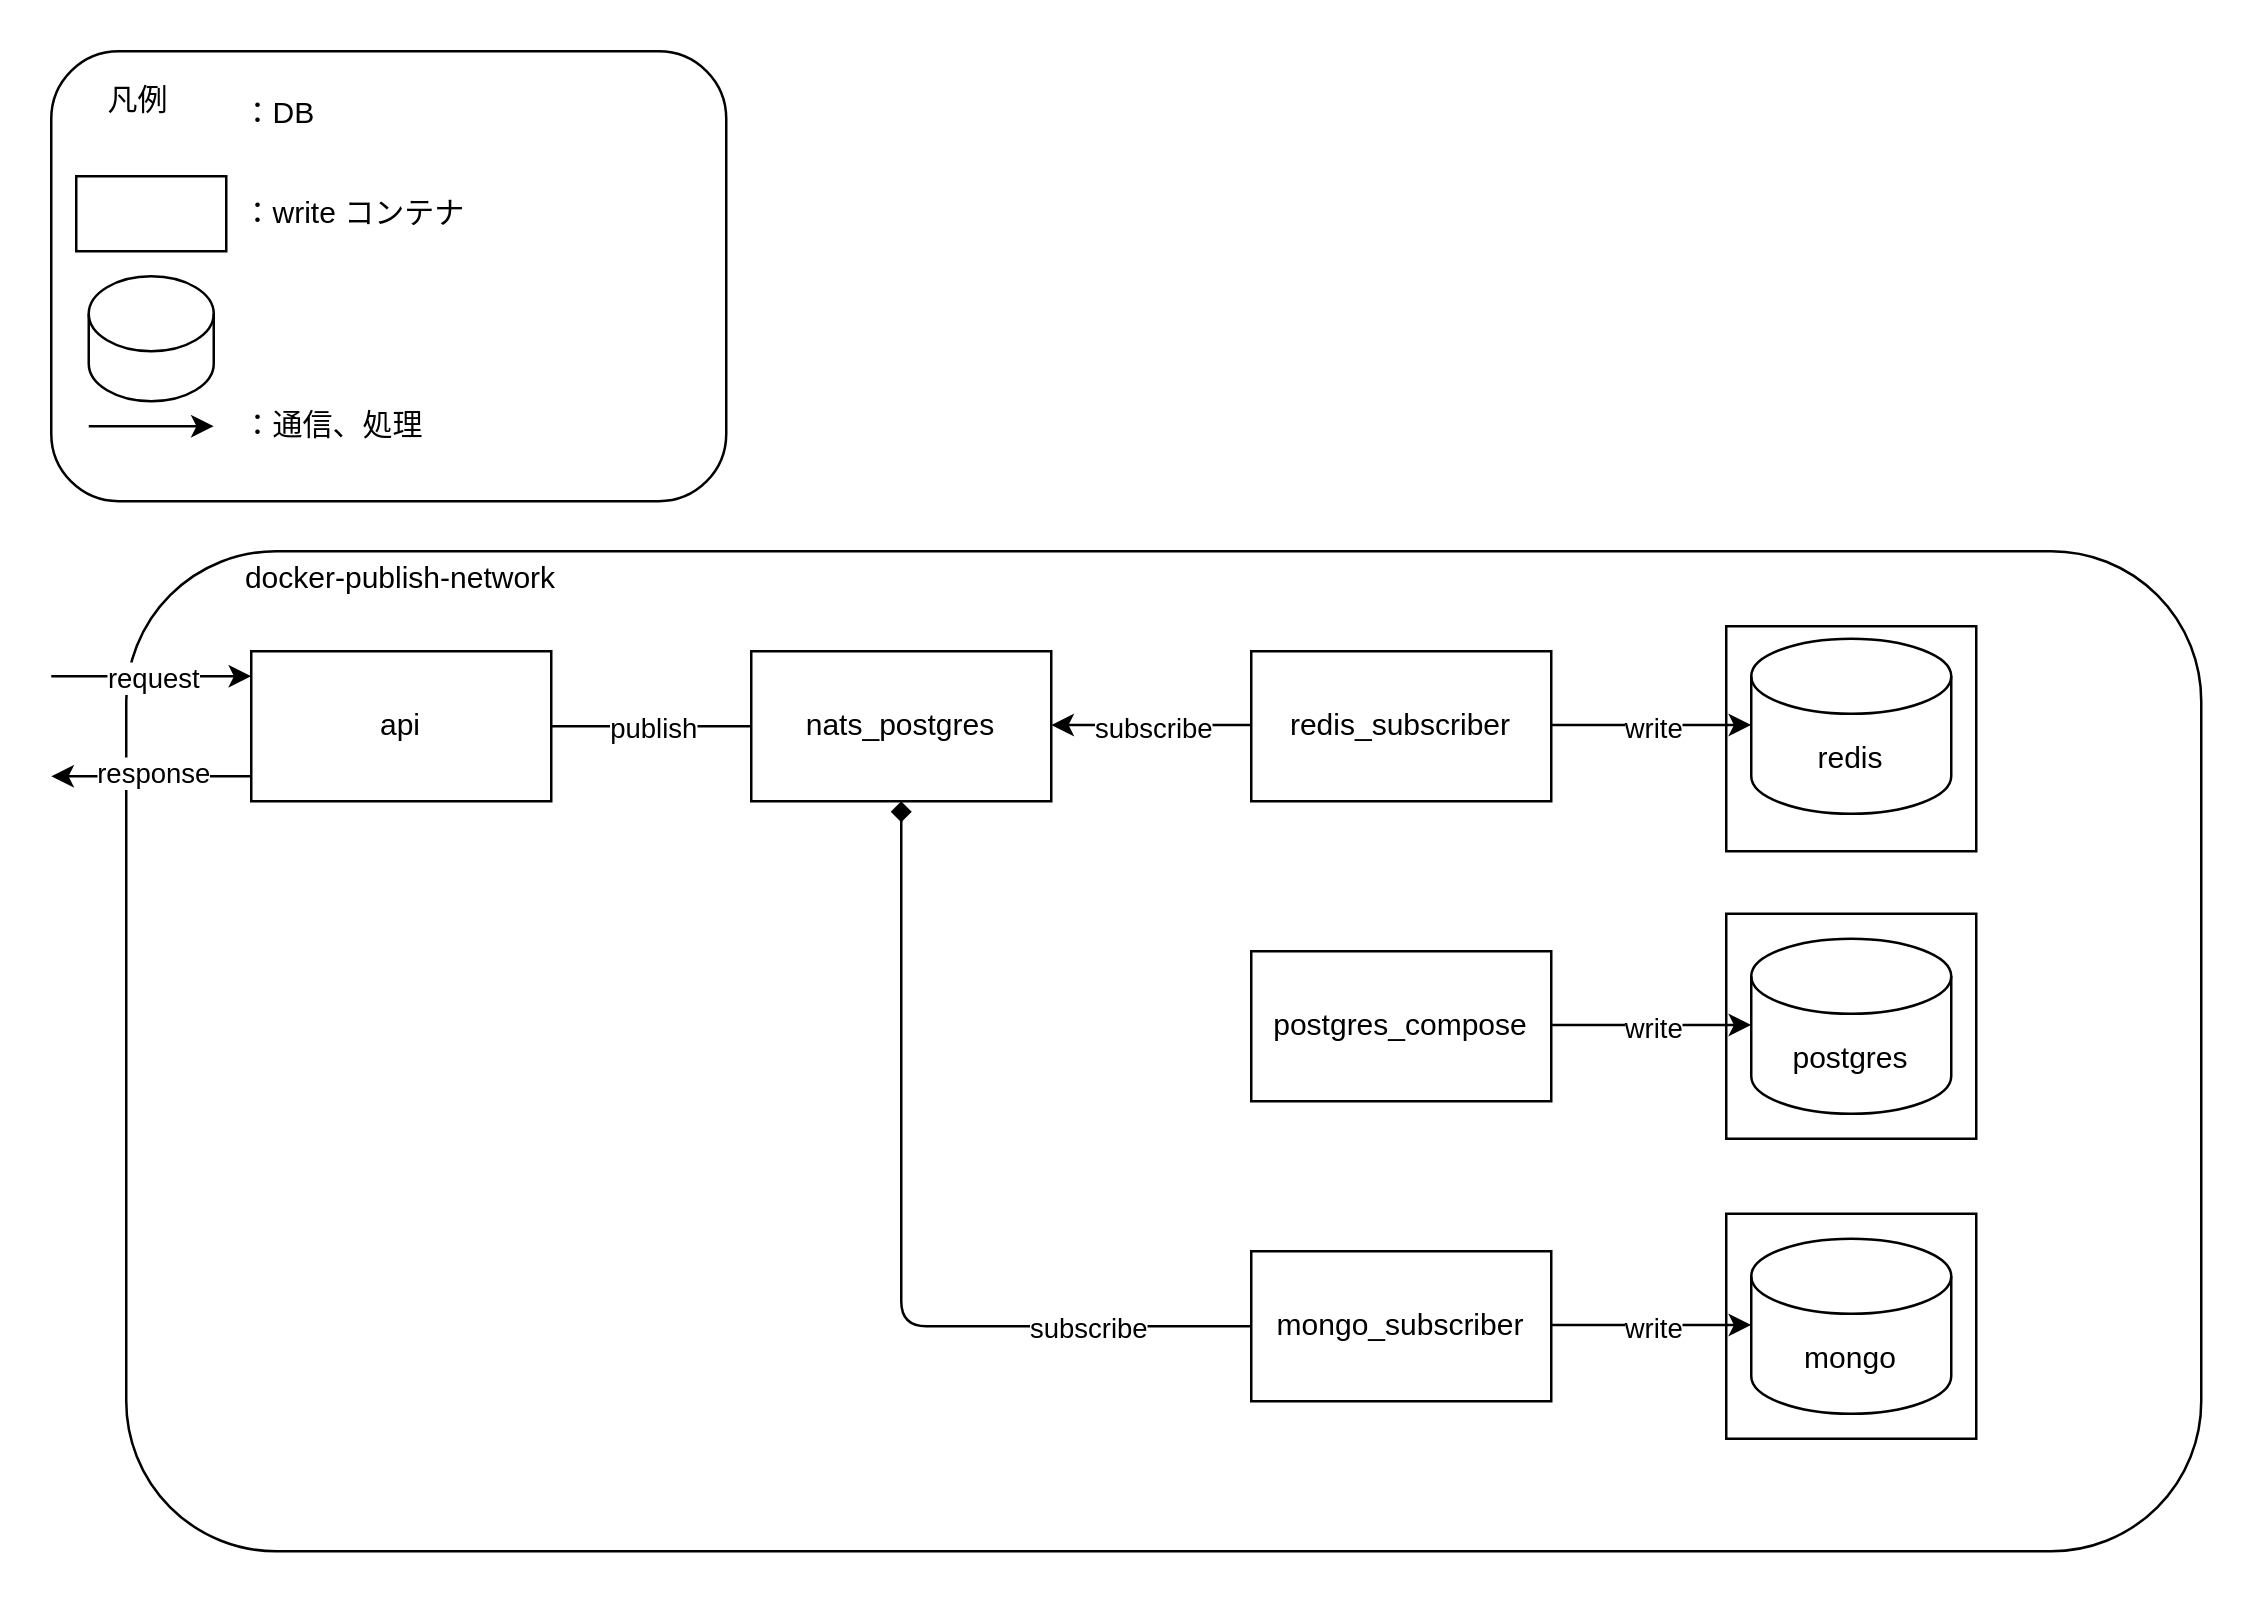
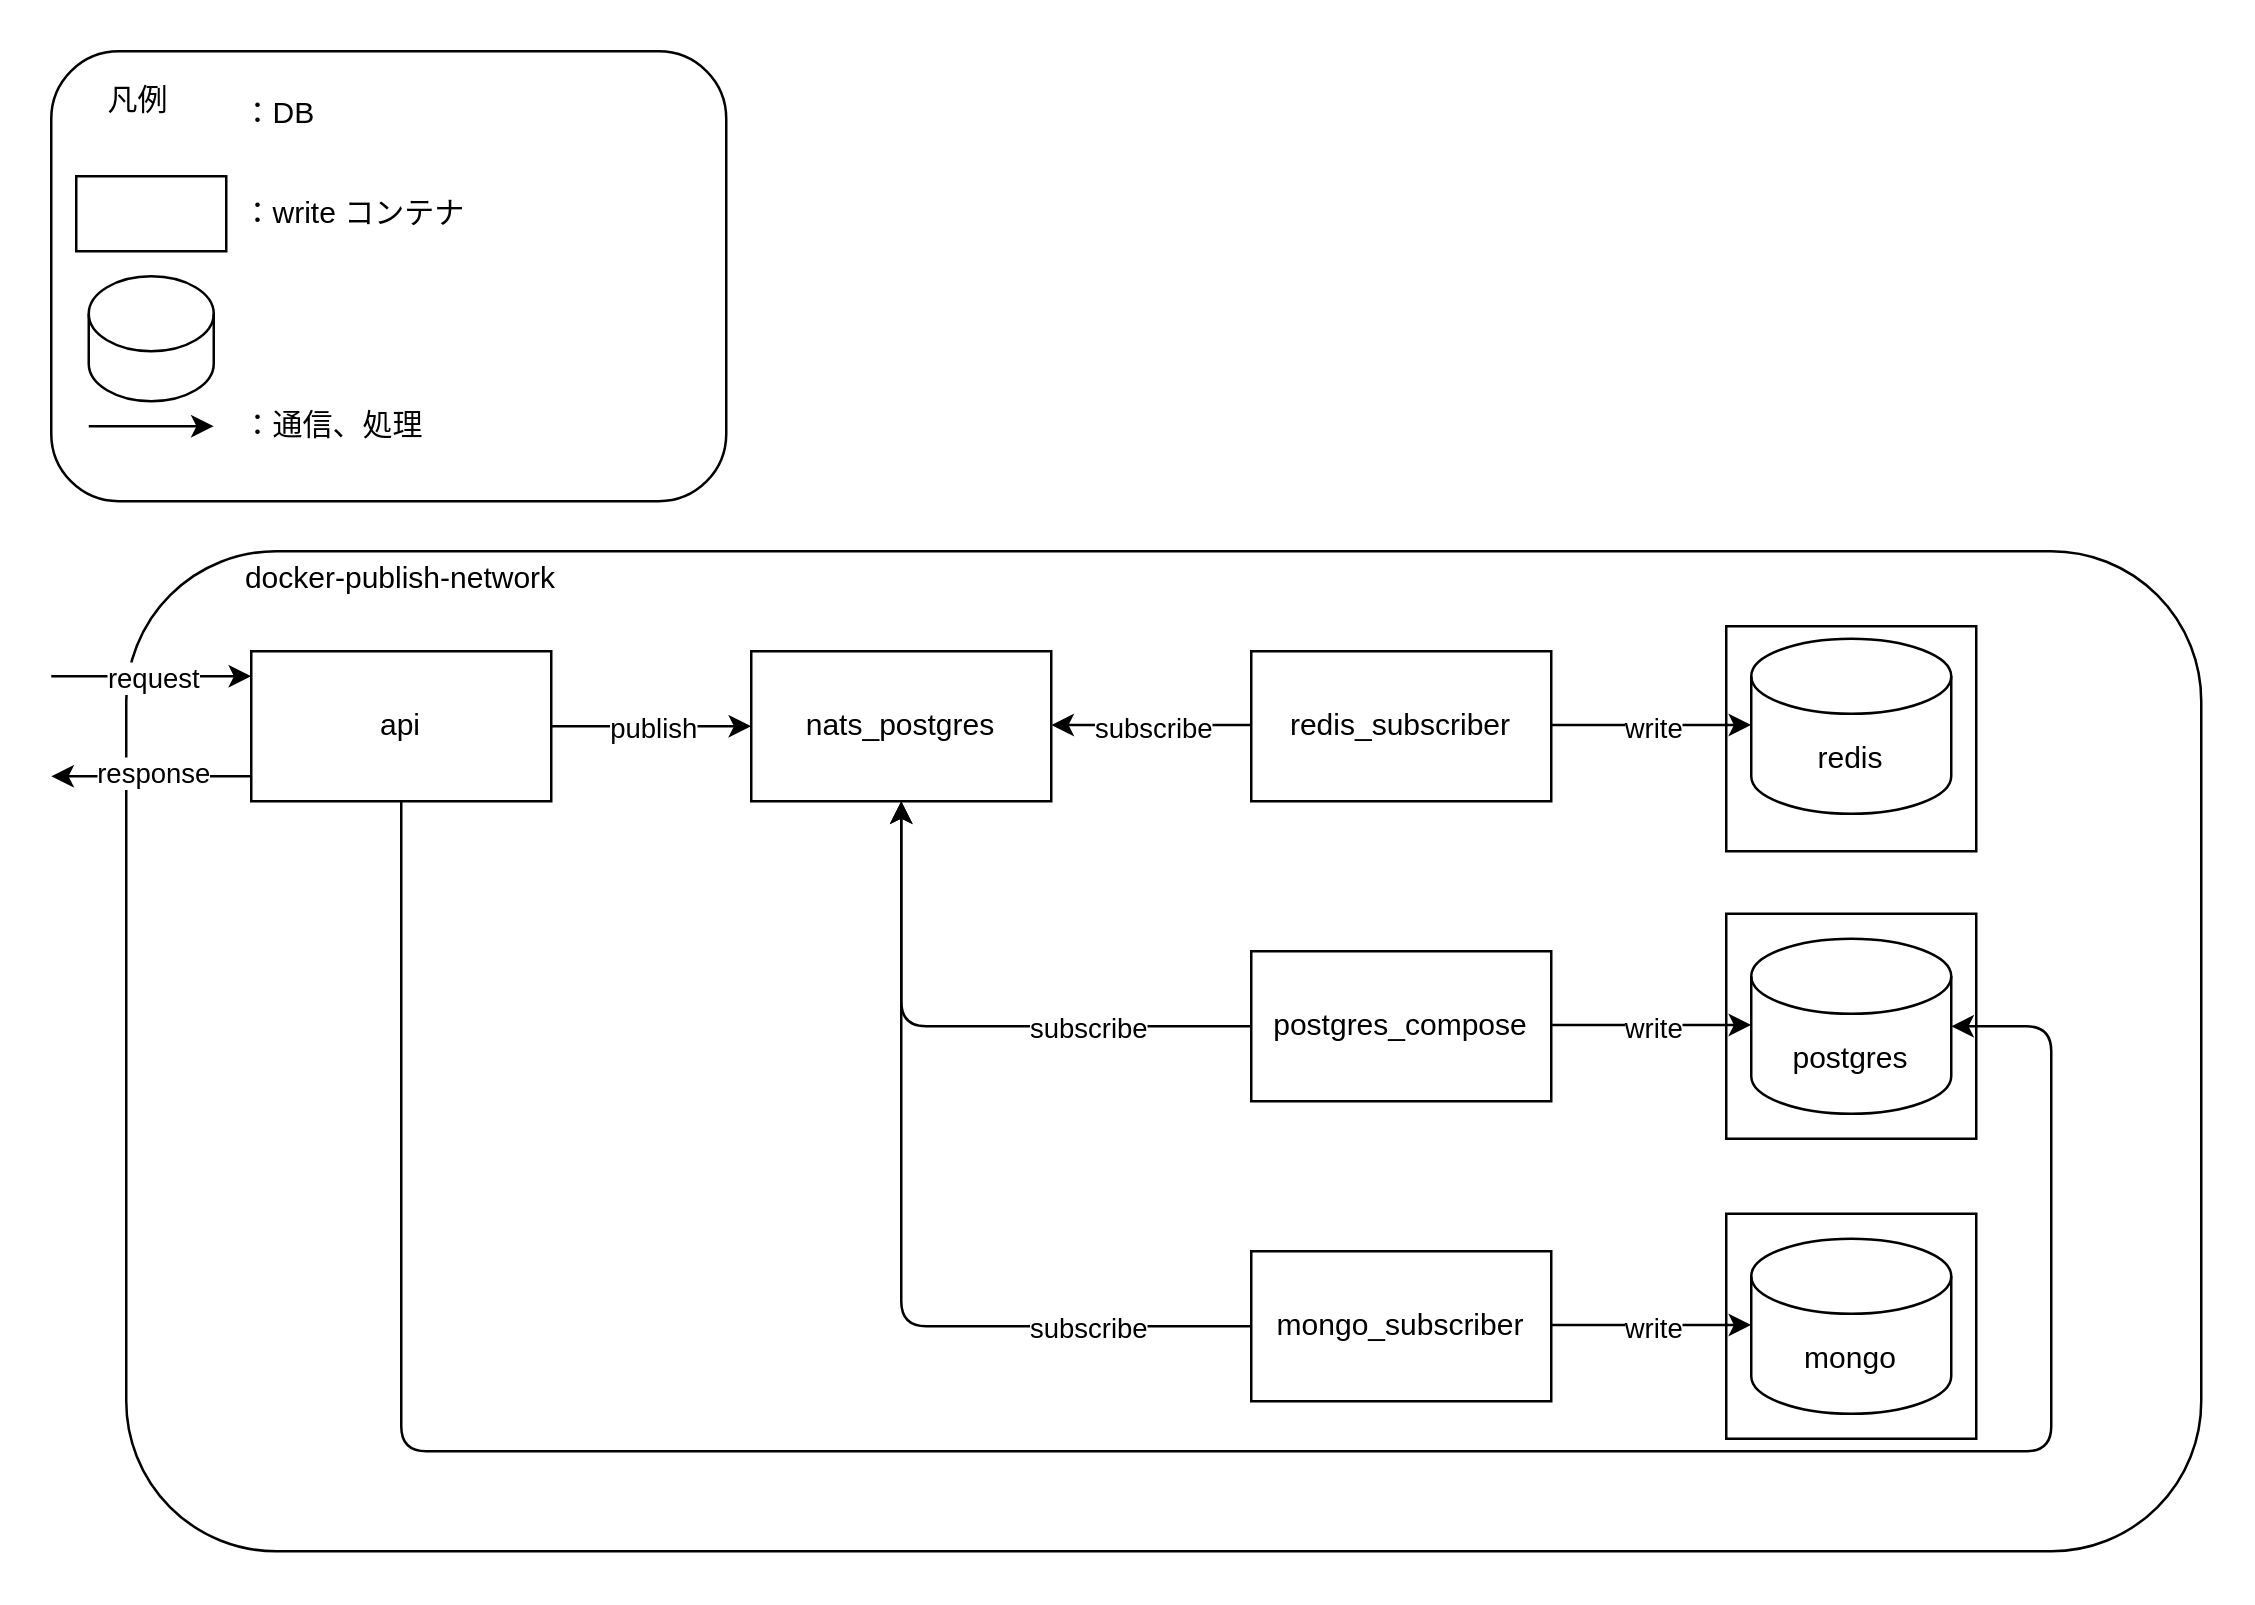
  <mxCell id="0" />
  <mxCell id="1" parent="0" />
  <mxCell id="2" value="" style="rounded=1;whiteSpace=wrap;html=1;" vertex="1" parent="1"><mxGeometry x="50" y="220" width="830" height="400" as="geometry" /></mxCell>
  <mxCell id="3" value="" style="rounded=0;whiteSpace=wrap;html=1;" vertex="1" parent="1"><mxGeometry x="690" y="250" width="100" height="90" as="geometry" /></mxCell>
  <mxCell id="4" value="" style="rounded=0;whiteSpace=wrap;html=1;" vertex="1" parent="1"><mxGeometry x="690" y="365" width="100" height="90" as="geometry" /></mxCell>
  <mxCell id="5" value="" style="rounded=0;whiteSpace=wrap;html=1;" vertex="1" parent="1"><mxGeometry x="690" y="485" width="100" height="90" as="geometry" /></mxCell>
  <mxCell id="6" value="nats_postgres" style="rounded=0;whiteSpace=wrap;html=1;" parent="1" vertex="1"><mxGeometry x="300" y="260" width="120" height="60" as="geometry" /></mxCell>
  <mxCell id="7" value="redis" style="shape=cylinder3;whiteSpace=wrap;html=1;boundedLbl=1;backgroundOutline=1;size=15;" parent="1" vertex="1"><mxGeometry x="700" y="255" width="80" height="70" as="geometry" /></mxCell>
  <mxCell id="8" value="mongo" style="shape=cylinder3;whiteSpace=wrap;html=1;boundedLbl=1;backgroundOutline=1;size=15;" parent="1" vertex="1"><mxGeometry x="700" y="495" width="80" height="70" as="geometry" /></mxCell>
  <mxCell id="9" value="api" style="rounded=0;whiteSpace=wrap;html=1;" parent="1" vertex="1"><mxGeometry x="100" y="260" width="120" height="60" as="geometry" /></mxCell>
  <mxCell id="10" value="postgres" style="shape=cylinder3;whiteSpace=wrap;html=1;boundedLbl=1;backgroundOutline=1;size=15;" vertex="1" parent="1"><mxGeometry x="700" y="375" width="80" height="70" as="geometry" /></mxCell>
  <mxCell id="11" value="postgres_compose" style="rounded=0;whiteSpace=wrap;html=1;" vertex="1" parent="1"><mxGeometry x="500" y="380" width="120" height="60" as="geometry" /></mxCell>
  <mxCell id="12" value="redis_subscriber" style="rounded=0;whiteSpace=wrap;html=1;" vertex="1" parent="1"><mxGeometry x="500" y="260" width="120" height="60" as="geometry" /></mxCell>
  <mxCell id="13" value="mongo_subscriber" style="rounded=0;whiteSpace=wrap;html=1;" vertex="1" parent="1"><mxGeometry x="500" y="500" width="120" height="60" as="geometry" /></mxCell>
- <mxCell id="14" value="" style="endArrow=none;html=1;entryX=0;entryY=0.5;entryDx=0;entryDy=0;exitX=1;exitY=0.5;exitDx=0;exitDy=0;" edge="1" parent="1" source="9" target="6"><mxGeometry width="50" height="50" relative="1" as="geometry"><mxPoint x="240" y="320" as="sourcePoint" /><mxPoint x="290" y="270" as="targetPoint" /></mxGeometry></mxCell>
+ <mxCell id="14" value="" style="endArrow=classic;html=1;entryX=0;entryY=0.5;entryDx=0;entryDy=0;exitX=1;exitY=0.5;exitDx=0;exitDy=0;" edge="1" parent="1" source="9" target="6"><mxGeometry width="50" height="50" relative="1" as="geometry"><mxPoint x="240" y="320" as="sourcePoint" /><mxPoint x="290" y="270" as="targetPoint" /></mxGeometry></mxCell>
  <mxCell id="15" value="publish" style="edgeLabel;html=1;align=center;verticalAlign=middle;resizable=0;points=[];" vertex="1" connectable="0" parent="14"><mxGeometry x="-0.43" y="-1" relative="1" as="geometry"><mxPoint x="17" y="-1" as="offset" /></mxGeometry></mxCell>
  <mxCell id="16" value="" style="endArrow=classic;html=1;entryX=0;entryY=0.5;entryDx=0;entryDy=0;exitX=1;exitY=0.5;exitDx=0;exitDy=0;" edge="1" parent="1"><mxGeometry width="50" height="50" relative="1" as="geometry"><mxPoint x="500" y="289.5" as="sourcePoint" /><mxPoint x="420" y="289.5" as="targetPoint" /></mxGeometry></mxCell>
  <mxCell id="17" value="subscribe" style="edgeLabel;html=1;align=center;verticalAlign=middle;resizable=0;points=[];" vertex="1" connectable="0" parent="16"><mxGeometry x="-0.37" y="1" relative="1" as="geometry"><mxPoint x="-15" y="-0.5" as="offset" /></mxGeometry></mxCell>
- <mxCell id="20" value="" style="endArrow=diamond;html=1;entryX=0.5;entryY=1;entryDx=0;entryDy=0;exitX=0;exitY=0.5;exitDx=0;exitDy=0;" edge="1" parent="1" source="13" target="6"><mxGeometry width="50" height="50" relative="1" as="geometry"><mxPoint x="510" y="420" as="sourcePoint" /><mxPoint x="430" y="300" as="targetPoint" /><Array as="points"><mxPoint x="360" y="530" /></Array></mxGeometry></mxCell>
+ <mxCell id="18" value="" style="endArrow=classic;html=1;entryX=0.5;entryY=1;entryDx=0;entryDy=0;exitX=0;exitY=0.5;exitDx=0;exitDy=0;" edge="1" parent="1" source="11" target="6"><mxGeometry width="50" height="50" relative="1" as="geometry"><mxPoint x="510" y="299.5" as="sourcePoint" /><mxPoint x="430" y="299.5" as="targetPoint" /><Array as="points"><mxPoint x="360" y="410" /></Array></mxGeometry></mxCell>
+ <mxCell id="19" value="subscribe" style="edgeLabel;html=1;align=center;verticalAlign=middle;resizable=0;points=[];" vertex="1" connectable="0" parent="18"><mxGeometry x="-0.537" y="-1" relative="1" as="geometry"><mxPoint x="-13" y="1" as="offset" /></mxGeometry></mxCell>
+ <mxCell id="20" value="" style="endArrow=classic;html=1;entryX=0.5;entryY=1;entryDx=0;entryDy=0;exitX=0;exitY=0.5;exitDx=0;exitDy=0;" edge="1" parent="1" source="13" target="6"><mxGeometry width="50" height="50" relative="1" as="geometry"><mxPoint x="510" y="420" as="sourcePoint" /><mxPoint x="430" y="300" as="targetPoint" /><Array as="points"><mxPoint x="360" y="530" /></Array></mxGeometry></mxCell>
  <mxCell id="21" value="subscribe" style="edgeLabel;html=1;align=center;verticalAlign=middle;resizable=0;points=[];" vertex="1" connectable="0" parent="20"><mxGeometry x="-0.696" relative="1" as="geometry"><mxPoint x="-13" as="offset" /></mxGeometry></mxCell>
  <mxCell id="22" value="" style="endArrow=classic;html=1;entryX=0;entryY=0.5;entryDx=0;entryDy=0;exitX=1;exitY=0.5;exitDx=0;exitDy=0;" edge="1" parent="1"><mxGeometry width="50" height="50" relative="1" as="geometry"><mxPoint x="620" y="289.5" as="sourcePoint" /><mxPoint x="700" y="289.5" as="targetPoint" /></mxGeometry></mxCell>
  <mxCell id="23" value="write" style="edgeLabel;html=1;align=center;verticalAlign=middle;resizable=0;points=[];" vertex="1" connectable="0" parent="22"><mxGeometry x="-0.37" y="1" relative="1" as="geometry"><mxPoint x="15" y="1.5" as="offset" /></mxGeometry></mxCell>
  <mxCell id="24" value="" style="endArrow=classic;html=1;entryX=0;entryY=0.5;entryDx=0;entryDy=0;exitX=1;exitY=0.5;exitDx=0;exitDy=0;" edge="1" parent="1"><mxGeometry width="50" height="50" relative="1" as="geometry"><mxPoint x="620" y="409.5" as="sourcePoint" /><mxPoint x="700" y="409.5" as="targetPoint" /></mxGeometry></mxCell>
  <mxCell id="25" value="write" style="edgeLabel;html=1;align=center;verticalAlign=middle;resizable=0;points=[];" vertex="1" connectable="0" parent="24"><mxGeometry x="-0.37" y="1" relative="1" as="geometry"><mxPoint x="15" y="1.5" as="offset" /></mxGeometry></mxCell>
  <mxCell id="26" value="" style="endArrow=classic;html=1;entryX=0;entryY=0.5;entryDx=0;entryDy=0;exitX=1;exitY=0.5;exitDx=0;exitDy=0;" edge="1" parent="1"><mxGeometry width="50" height="50" relative="1" as="geometry"><mxPoint x="620" y="529.5" as="sourcePoint" /><mxPoint x="700" y="529.5" as="targetPoint" /></mxGeometry></mxCell>
  <mxCell id="27" value="write" style="edgeLabel;html=1;align=center;verticalAlign=middle;resizable=0;points=[];" vertex="1" connectable="0" parent="26"><mxGeometry x="-0.37" y="1" relative="1" as="geometry"><mxPoint x="15" y="1.5" as="offset" /></mxGeometry></mxCell>
+ <mxCell id="28" value="" style="endArrow=classic;html=1;entryX=1;entryY=0.5;entryDx=0;entryDy=0;exitX=0.5;exitY=1;exitDx=0;exitDy=0;entryPerimeter=0;" edge="1" parent="1" source="9" target="10"><mxGeometry width="50" height="50" relative="1" as="geometry"><mxPoint x="170" y="330" as="sourcePoint" /><mxPoint x="790" y="540" as="targetPoint" /><Array as="points"><mxPoint x="160" y="580" /><mxPoint x="820" y="580" /><mxPoint x="820" y="410" /></Array></mxGeometry></mxCell>
  <mxCell id="29" value="" style="endArrow=classic;html=1;entryX=0;entryY=0.5;entryDx=0;entryDy=0;exitX=1;exitY=0.5;exitDx=0;exitDy=0;" edge="1" parent="1"><mxGeometry width="50" height="50" relative="1" as="geometry"><mxPoint y="270" as="sourcePoint" x="20" /><mxPoint x="100" y="270" as="targetPoint" /></mxGeometry></mxCell>
  <mxCell id="30" value="request" style="edgeLabel;html=1;align=center;verticalAlign=middle;resizable=0;points=[];" vertex="1" connectable="0" parent="29"><mxGeometry x="-0.43" y="-1" relative="1" as="geometry"><mxPoint x="17" y="-1" as="offset" /></mxGeometry></mxCell>
  <mxCell id="31" value="" style="endArrow=classic;html=1;entryX=0;entryY=0.5;entryDx=0;entryDy=0;exitX=1;exitY=0.5;exitDx=0;exitDy=0;" edge="1" parent="1"><mxGeometry width="50" height="50" relative="1" as="geometry"><mxPoint x="100" y="310" as="sourcePoint" /><mxPoint y="310" as="targetPoint" x="20" /></mxGeometry></mxCell>
  <mxCell id="32" value="response" style="edgeLabel;html=1;align=center;verticalAlign=middle;resizable=0;points=[];" vertex="1" connectable="0" parent="31"><mxGeometry x="-0.43" y="-1" relative="1" as="geometry"><mxPoint x="-17" y="-1" as="offset" /></mxGeometry></mxCell>
  <mxCell id="33" value="" style="rounded=1;whiteSpace=wrap;html=1;" vertex="1" parent="1"><mxGeometry y="20" width="270" height="180" as="geometry" x="20" /></mxCell>
  <mxCell id="34" value="" style="rounded=0;whiteSpace=wrap;html=1;" vertex="1" parent="1"><mxGeometry x="30" y="70" width="60" height="30" as="geometry" /></mxCell>
  <mxCell id="35" value="凡例" style="text;html=1;strokeColor=none;fillColor=none;align=center;verticalAlign=middle;whiteSpace=wrap;rounded=0;" vertex="1" parent="1"><mxGeometry x="35" y="30" width="40" height="20" as="geometry" /></mxCell>
  <mxCell id="36" value="：write コンテナ" style="text;html=1;strokeColor=none;fillColor=none;align=left;verticalAlign=middle;whiteSpace=wrap;rounded=0;" vertex="1" parent="1"><mxGeometry x="95" y="75" width="110" height="20" as="geometry" /></mxCell>
  <mxCell id="37" value="" style="endArrow=classic;html=1;" edge="1" parent="1"><mxGeometry width="50" height="50" relative="1" as="geometry"><mxPoint x="35" y="170" as="sourcePoint" /><mxPoint x="85" y="170" as="targetPoint" /></mxGeometry></mxCell>
  <mxCell id="38" value="：通信、処理" style="text;html=1;strokeColor=none;fillColor=none;align=left;verticalAlign=middle;whiteSpace=wrap;rounded=0;" vertex="1" parent="1"><mxGeometry x="95" y="160" width="110" height="20" as="geometry" /></mxCell>
  <mxCell id="39" value="" style="shape=cylinder3;whiteSpace=wrap;html=1;boundedLbl=1;backgroundOutline=1;size=15;" vertex="1" parent="1"><mxGeometry x="35" y="110" width="50" height="50" as="geometry" /></mxCell>
  <mxCell id="40" value="：DB" style="text;html=1;strokeColor=none;fillColor=none;align=left;verticalAlign=middle;whiteSpace=wrap;rounded=0;" vertex="1" parent="1"><mxGeometry x="95" y="35" width="110" height="20" as="geometry" /></mxCell>
  <mxCell id="41" value="docker-publish-network" style="text;html=1;strokeColor=none;fillColor=none;align=center;verticalAlign=middle;whiteSpace=wrap;rounded=0;" vertex="1" parent="1"><mxGeometry x="80" y="230" width="160" as="geometry" /></mxCell>
